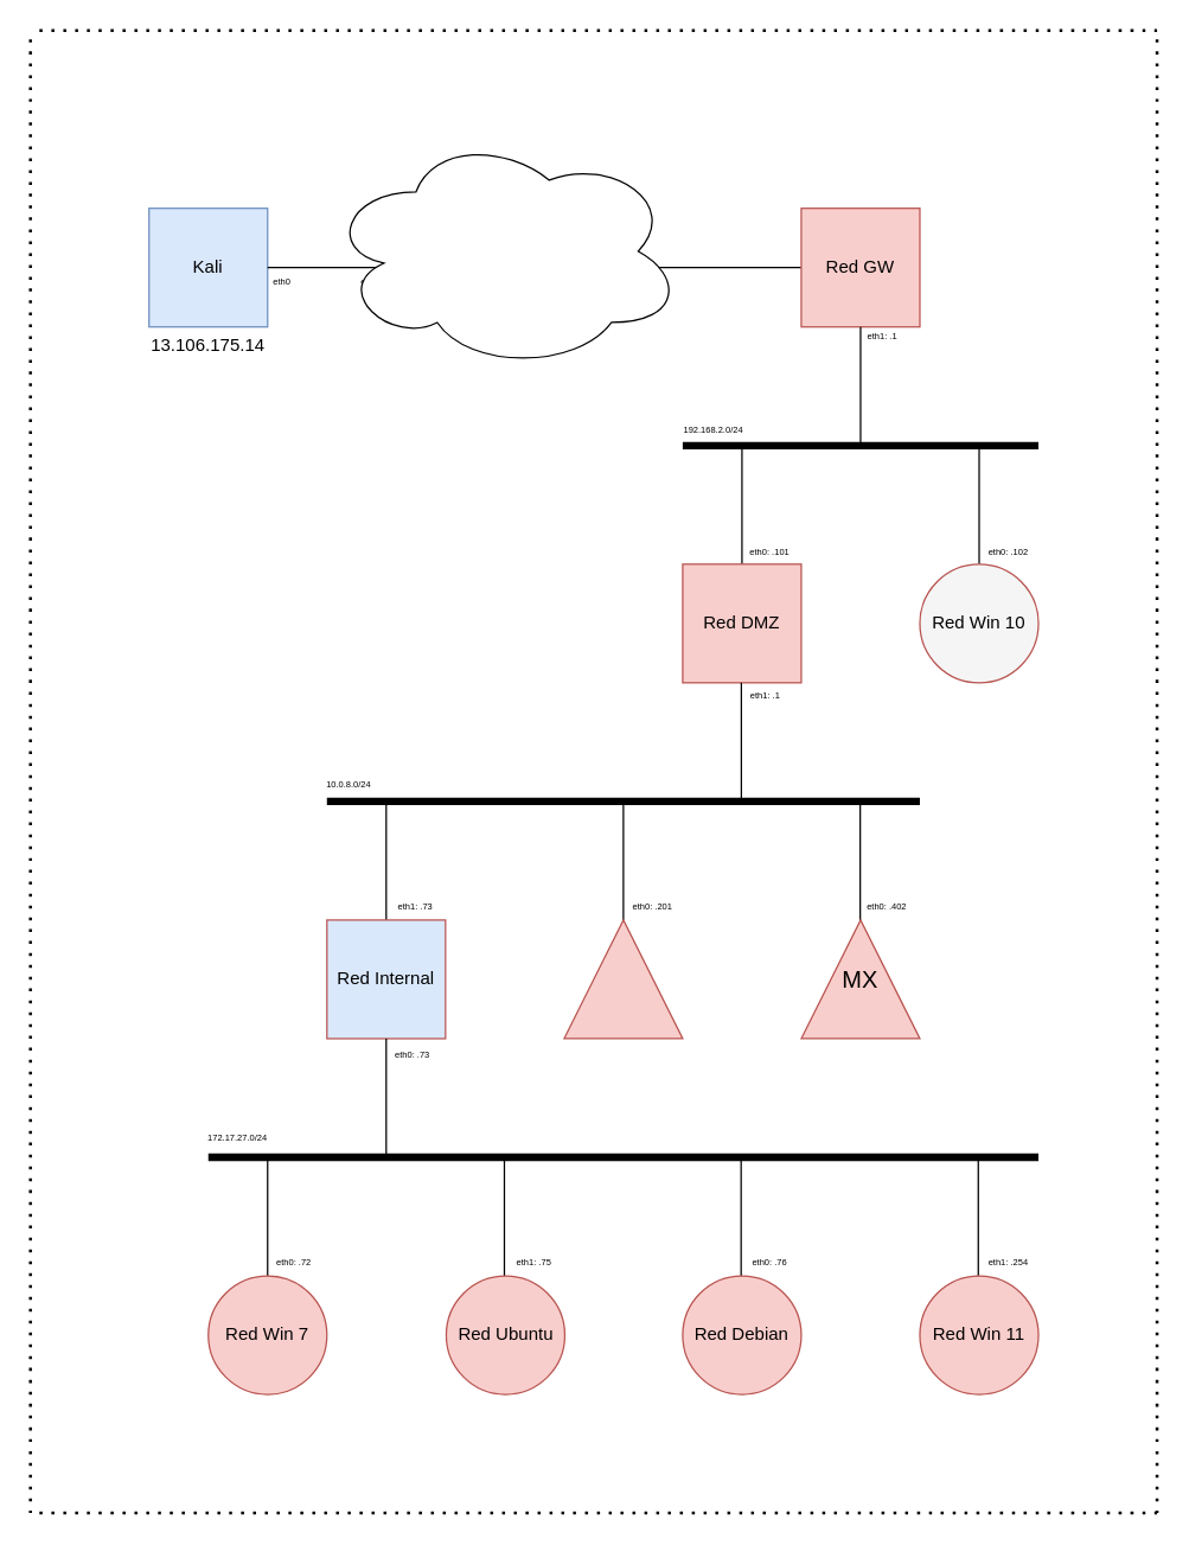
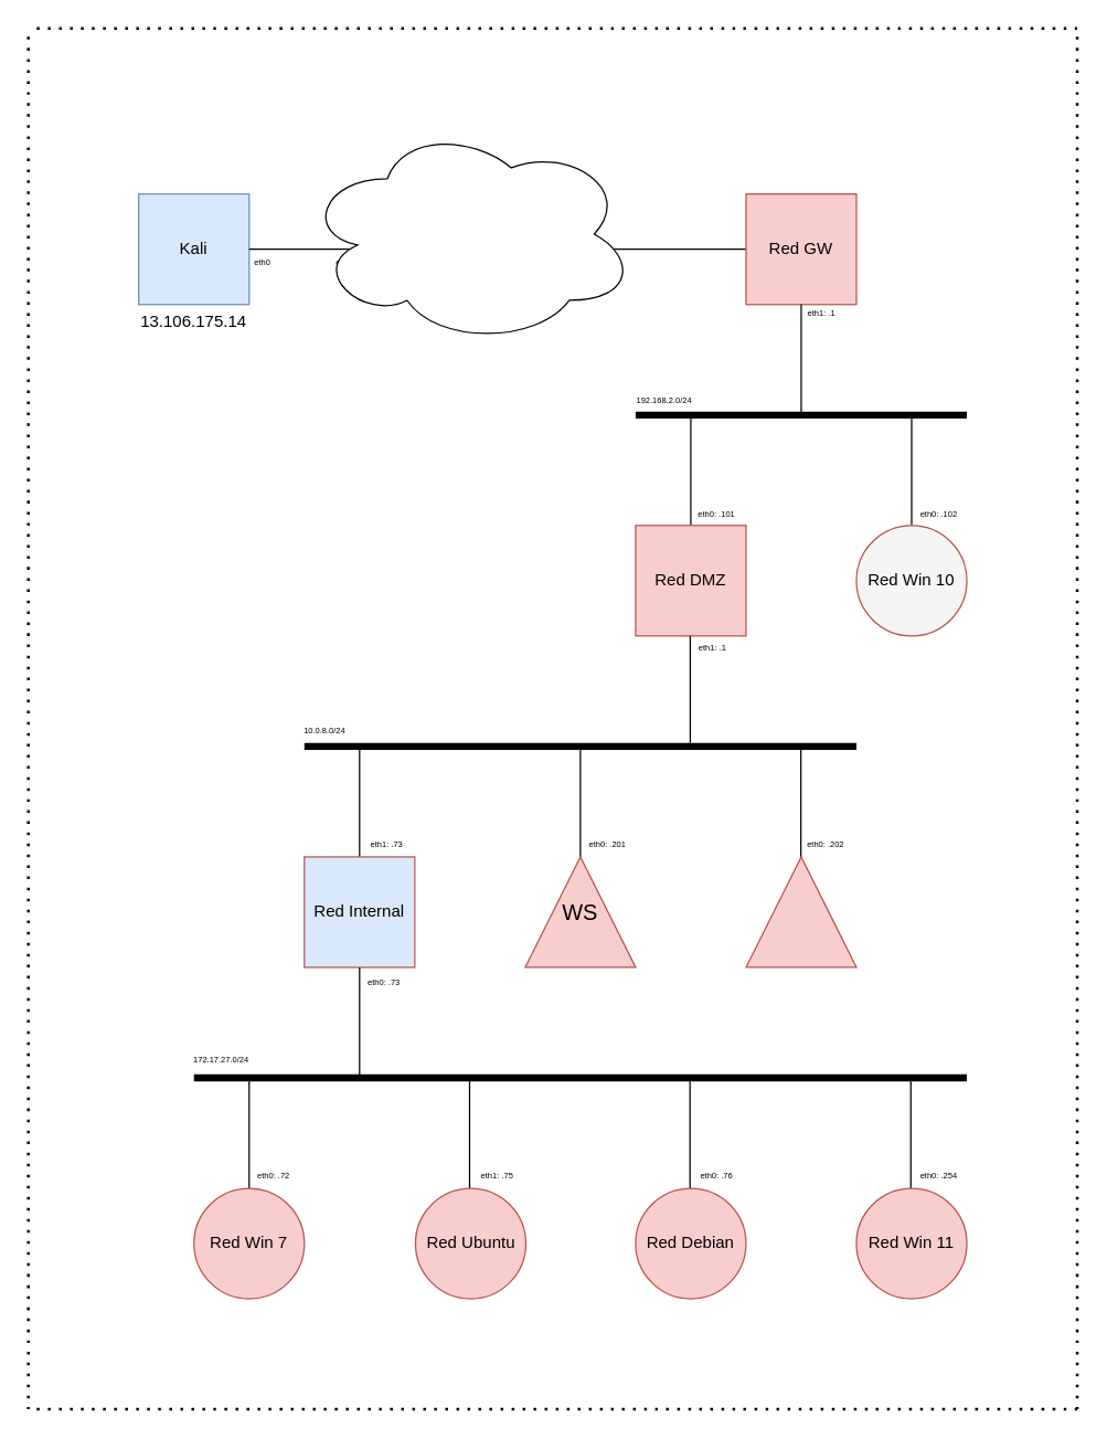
  <mxCell id="0" />
  <mxCell id="1" parent="0" />
  <mxCell id="2" value="&lt;font style=&quot;font-size: 12px;&quot;&gt;Kali&lt;/font&gt;" style="whiteSpace=wrap;html=1;aspect=fixed;fillColor=#dae8fc;strokeColor=#6c8ebf;" vertex="1" parent="1"><mxGeometry x="100" y="140" width="80" height="80" as="geometry" /></mxCell>
  <mxCell id="3" value="" style="endArrow=none;html=1;rounded=0;fontSize=12;startSize=8;endSize=8;curved=1;entryX=0;entryY=0.5;entryDx=0;entryDy=0;" edge="1" parent="1" target="9"><mxGeometry width="50" height="50" relative="1" as="geometry"><mxPoint x="180" y="180" as="sourcePoint" /><mxPoint x="300" y="180" as="targetPoint" /></mxGeometry></mxCell>
  <mxCell id="4" value="&lt;font style=&quot;font-size: 12px;&quot;&gt;13.106.175.14&lt;/font&gt;" style="text;html=1;align=center;verticalAlign=middle;whiteSpace=wrap;rounded=0;fontSize=16;" vertex="1" parent="1"><mxGeometry x="110" y="216" width="60" height="30" as="geometry" /></mxCell>
  <mxCell id="5" value="&lt;p style=&quot;line-height: 120%;&quot;&gt;&lt;font style=&quot;font-size: 6px;&quot;&gt;eth0&lt;/font&gt;&lt;/p&gt;" style="text;html=1;align=center;verticalAlign=middle;whiteSpace=wrap;rounded=0;fontSize=16;" vertex="1" parent="1"><mxGeometry x="160" y="173" width="60" height="30" as="geometry" /></mxCell>
  <mxCell id="6" value="" style="endArrow=none;html=1;rounded=0;fontSize=12;startSize=8;endSize=8;curved=1;entryX=0;entryY=0.5;entryDx=0;entryDy=0;exitX=1;exitY=0.5;exitDx=0;exitDy=0;" edge="1" parent="1" source="9" target="7"><mxGeometry width="50" height="50" relative="1" as="geometry"><mxPoint x="620" y="179.5" as="sourcePoint" /><mxPoint x="980" y="179.5" as="targetPoint" /></mxGeometry></mxCell>
  <mxCell id="7" value="&lt;font style=&quot;font-size: 12px;&quot;&gt;Red GW&lt;/font&gt;" style="whiteSpace=wrap;html=1;aspect=fixed;fillColor=#f8cecc;strokeColor=#b85450;" vertex="1" parent="1"><mxGeometry x="540" y="140" width="80" height="80" as="geometry" /></mxCell>
  <mxCell id="8" value="" style="group" vertex="1" connectable="0" parent="1"><mxGeometry x="240" y="140" width="201" height="80" as="geometry" /></mxCell>
  <mxCell id="9" value="Gray Router" style="whiteSpace=wrap;html=1;aspect=fixed;fillColor=#f5f5f5;fontColor=#333333;strokeColor=#666666;" vertex="1" parent="8"><mxGeometry x="60" width="80" height="80" as="geometry" /></mxCell>
  <mxCell id="10" value="&lt;p style=&quot;line-height: 120%;&quot;&gt;&lt;font style=&quot;font-size: 6px;&quot;&gt;eth0: 13.106.175.13&lt;/font&gt;&lt;/p&gt;" style="text;html=1;align=center;verticalAlign=middle;whiteSpace=wrap;rounded=0;fontSize=16;" vertex="1" parent="8"><mxGeometry y="33" width="60" height="30" as="geometry" /></mxCell>
  <mxCell id="11" value="&lt;p style=&quot;line-height: 120%;&quot;&gt;&lt;font style=&quot;font-size: 6px;&quot;&gt;13.106.175.12/30&lt;/font&gt;&lt;/p&gt;" style="text;html=1;align=center;verticalAlign=middle;whiteSpace=wrap;rounded=0;fontSize=16;" vertex="1" parent="8"><mxGeometry x="3" y="16" width="60" height="30" as="geometry" /></mxCell>
  <mxCell id="12" value="&lt;p style=&quot;line-height: 120%;&quot;&gt;&lt;font style=&quot;font-size: 6px;&quot;&gt;eth1: 101.96.128.33&lt;/font&gt;&lt;/p&gt;" style="text;html=1;align=center;verticalAlign=middle;whiteSpace=wrap;rounded=0;fontSize=16;" vertex="1" parent="8"><mxGeometry x="141" y="32" width="60" height="30" as="geometry" /></mxCell>
  <mxCell id="13" value="&lt;p style=&quot;line-height: 120%;&quot;&gt;&lt;font style=&quot;font-size: 6px;&quot;&gt;101.96.128.32/30&lt;/font&gt;&lt;/p&gt;" style="text;html=1;align=center;verticalAlign=middle;whiteSpace=wrap;rounded=0;fontSize=16;" vertex="1" parent="8"><mxGeometry x="137" y="16" width="60" height="30" as="geometry" /></mxCell>
  <mxCell id="14" value="" style="ellipse;shape=cloud;whiteSpace=wrap;html=1;" vertex="1" parent="1"><mxGeometry x="220" y="89" width="240" height="160" as="geometry" /></mxCell>
  <mxCell id="15" value="" style="endArrow=none;html=1;rounded=0;fontSize=12;startSize=8;endSize=8;curved=1;" edge="1" parent="1"><mxGeometry width="50" height="50" relative="1" as="geometry"><mxPoint x="580" y="300" as="sourcePoint" /><mxPoint x="580" y="220" as="targetPoint" /></mxGeometry></mxCell>
  <mxCell id="16" value="" style="endArrow=none;html=1;rounded=0;fontSize=12;startSize=8;endSize=8;curved=1;strokeWidth=5;" edge="1" parent="1"><mxGeometry width="50" height="50" relative="1" as="geometry"><mxPoint x="700" y="300" as="sourcePoint" /><mxPoint x="460" y="300" as="targetPoint" /></mxGeometry></mxCell>
  <mxCell id="17" value="&lt;p style=&quot;line-height: 120%;&quot;&gt;&lt;font style=&quot;font-size: 6px;&quot;&gt;192.168.2.0/24&lt;/font&gt;&lt;/p&gt;" style="text;html=1;align=center;verticalAlign=middle;whiteSpace=wrap;rounded=0;fontSize=16;" vertex="1" parent="1"><mxGeometry x="451" y="273" width="60" height="30" as="geometry" /></mxCell>
  <mxCell id="18" value="" style="endArrow=none;html=1;rounded=0;fontSize=12;startSize=8;endSize=8;curved=1;" edge="1" parent="1"><mxGeometry width="50" height="50" relative="1" as="geometry"><mxPoint x="500" y="380" as="sourcePoint" /><mxPoint x="500" y="300" as="targetPoint" /></mxGeometry></mxCell>
  <mxCell id="19" value="" style="endArrow=none;html=1;rounded=0;fontSize=12;startSize=8;endSize=8;curved=1;" edge="1" parent="1"><mxGeometry width="50" height="50" relative="1" as="geometry"><mxPoint x="660" y="380" as="sourcePoint" /><mxPoint x="660" y="300" as="targetPoint" /></mxGeometry></mxCell>
  <mxCell id="20" value="Red Win 10" style="ellipse;whiteSpace=wrap;html=1;aspect=fixed;fillColor=#f5f5f5;strokeColor=#b85450;" vertex="1" parent="1"><mxGeometry x="620" y="380" width="80" height="80" as="geometry" /></mxCell>
  <mxCell id="21" value="&lt;font style=&quot;font-size: 12px;&quot;&gt;Red DMZ&lt;/font&gt;" style="whiteSpace=wrap;html=1;aspect=fixed;fillColor=#f8cecc;strokeColor=#b85450;" vertex="1" parent="1"><mxGeometry x="460" y="380" width="80" height="80" as="geometry" /></mxCell>
  <mxCell id="22" value="" style="endArrow=none;html=1;rounded=0;fontSize=12;startSize=8;endSize=8;curved=1;" edge="1" parent="1"><mxGeometry width="50" height="50" relative="1" as="geometry"><mxPoint x="499.58" y="540" as="sourcePoint" /><mxPoint x="499.58" y="460" as="targetPoint" /></mxGeometry></mxCell>
  <mxCell id="23" value="" style="endArrow=none;html=1;rounded=0;fontSize=12;startSize=8;endSize=8;curved=1;strokeWidth=5;" edge="1" parent="1"><mxGeometry width="50" height="50" relative="1" as="geometry"><mxPoint x="620" y="540" as="sourcePoint" /><mxPoint x="220" y="540" as="targetPoint" /></mxGeometry></mxCell>
  <mxCell id="24" value="&lt;p style=&quot;line-height: 120%;&quot;&gt;&lt;font style=&quot;font-size: 6px;&quot;&gt;10.0.8.0/24&lt;/font&gt;&lt;/p&gt;" style="text;html=1;align=center;verticalAlign=middle;whiteSpace=wrap;rounded=0;fontSize=16;" vertex="1" parent="1"><mxGeometry x="205" y="512" width="60" height="30" as="geometry" /></mxCell>
  <mxCell id="25" value="" style="endArrow=none;html=1;rounded=0;fontSize=12;startSize=8;endSize=8;curved=1;" edge="1" parent="1"><mxGeometry width="50" height="50" relative="1" as="geometry"><mxPoint x="579.76" y="620" as="sourcePoint" /><mxPoint x="579.76" y="540" as="targetPoint" /></mxGeometry></mxCell>
  <mxCell id="26" value="" style="endArrow=none;html=1;rounded=0;fontSize=12;startSize=8;endSize=8;curved=1;" edge="1" parent="1"><mxGeometry width="50" height="50" relative="1" as="geometry"><mxPoint x="420" y="620" as="sourcePoint" /><mxPoint x="420" y="540" as="targetPoint" /></mxGeometry></mxCell>
  <mxCell id="27" value="" style="endArrow=none;html=1;rounded=0;fontSize=12;startSize=8;endSize=8;curved=1;" edge="1" parent="1"><mxGeometry width="50" height="50" relative="1" as="geometry"><mxPoint x="260" y="620" as="sourcePoint" /><mxPoint x="260" y="540" as="targetPoint" /></mxGeometry></mxCell>
  <mxCell id="28" value="&lt;font style=&quot;font-size: 12px;&quot;&gt;Red Internal&lt;/font&gt;" style="whiteSpace=wrap;html=1;aspect=fixed;fillColor=#dae8fc;strokeColor=#b85450;" vertex="1" parent="1"><mxGeometry x="220" y="620" width="80" height="80" as="geometry" /></mxCell>
  <mxCell id="29" value="" style="group" vertex="1" connectable="0" parent="1"><mxGeometry x="380" y="620" width="80" height="80" as="geometry" /></mxCell>
  <mxCell id="30" value="" style="triangle;whiteSpace=wrap;html=1;rotation=-90;fillColor=#f8cecc;strokeColor=#b85450;" vertex="1" parent="29"><mxGeometry width="80" height="80" as="geometry" /></mxCell>
+ <mxCell id="31" value="WS" style="text;html=1;align=center;verticalAlign=middle;whiteSpace=wrap;rounded=0;fontSize=16;" vertex="1" parent="29"><mxGeometry x="10" y="25" width="60" height="30" as="geometry" /></mxCell>
  <mxCell id="32" value="" style="group" vertex="1" connectable="0" parent="1"><mxGeometry x="540" y="620" width="80" height="80" as="geometry" /></mxCell>
  <mxCell id="33" value="" style="triangle;whiteSpace=wrap;html=1;rotation=-90;fillColor=#f8cecc;strokeColor=#b85450;" vertex="1" parent="32"><mxGeometry width="80" height="80" as="geometry" /></mxCell>
- <mxCell id="34" value="MX" style="text;html=1;align=center;verticalAlign=middle;whiteSpace=wrap;rounded=0;fontSize=16;" vertex="1" parent="32"><mxGeometry x="10" y="25" width="60" height="30" as="geometry" /></mxCell>
  <mxCell id="35" value="&lt;p style=&quot;line-height: 120%;&quot;&gt;&lt;span style=&quot;font-size: 6px;&quot;&gt;eth1: .1&lt;/span&gt;&lt;br&gt;&lt;/p&gt;" style="text;html=1;align=center;verticalAlign=middle;whiteSpace=wrap;rounded=0;fontSize=16;" vertex="1" parent="1"><mxGeometry x="565" y="210" width="60" height="30" as="geometry" /></mxCell>
  <mxCell id="36" value="&lt;p style=&quot;line-height: 120%;&quot;&gt;&lt;span style=&quot;font-size: 6px;&quot;&gt;eth0: .101&lt;/span&gt;&lt;br&gt;&lt;/p&gt;" style="text;html=1;align=center;verticalAlign=middle;whiteSpace=wrap;rounded=0;fontSize=16;" vertex="1" parent="1"><mxGeometry x="489" y="355" width="60" height="30" as="geometry" /></mxCell>
  <mxCell id="37" value="&lt;p style=&quot;line-height: 120%;&quot;&gt;&lt;span style=&quot;font-size: 6px;&quot;&gt;eth0: .102&lt;/span&gt;&lt;br&gt;&lt;/p&gt;" style="text;html=1;align=center;verticalAlign=middle;whiteSpace=wrap;rounded=0;fontSize=16;" vertex="1" parent="1"><mxGeometry x="650" y="355" width="60" height="30" as="geometry" /></mxCell>
  <mxCell id="38" value="&lt;p style=&quot;line-height: 120%;&quot;&gt;&lt;span style=&quot;font-size: 6px;&quot;&gt;eth1: .1&lt;/span&gt;&lt;br&gt;&lt;/p&gt;" style="text;html=1;align=center;verticalAlign=middle;whiteSpace=wrap;rounded=0;fontSize=16;" vertex="1" parent="1"><mxGeometry x="486" y="452" width="60" height="30" as="geometry" /></mxCell>
  <mxCell id="39" value="&lt;p style=&quot;line-height: 120%;&quot;&gt;&lt;span style=&quot;font-size: 6px;&quot;&gt;eth1: .73&lt;/span&gt;&lt;br&gt;&lt;/p&gt;" style="text;html=1;align=center;verticalAlign=middle;whiteSpace=wrap;rounded=0;fontSize=16;" vertex="1" parent="1"><mxGeometry x="250" y="594" width="60" height="30" as="geometry" /></mxCell>
  <mxCell id="40" value="&lt;p style=&quot;line-height: 120%;&quot;&gt;&lt;span style=&quot;font-size: 6px;&quot;&gt;eth0: .201&lt;/span&gt;&lt;br&gt;&lt;/p&gt;" style="text;html=1;align=center;verticalAlign=middle;whiteSpace=wrap;rounded=0;fontSize=16;" vertex="1" parent="1"><mxGeometry x="410" y="594" width="60" height="30" as="geometry" /></mxCell>
- <mxCell id="41" value="&lt;p style=&quot;line-height: 120%;&quot;&gt;&lt;span style=&quot;font-size: 6px;&quot;&gt;eth0: .402&lt;/span&gt;&lt;br&gt;&lt;/p&gt;" style="text;html=1;align=center;verticalAlign=middle;whiteSpace=wrap;rounded=0;fontSize=16;" vertex="1" parent="1"><mxGeometry x="568" y="594" width="60" height="30" as="geometry" /></mxCell>
+ <mxCell id="41" value="&lt;p style=&quot;line-height: 120%;&quot;&gt;&lt;span style=&quot;font-size: 6px;&quot;&gt;eth0: .202&lt;/span&gt;&lt;br&gt;&lt;/p&gt;" style="text;html=1;align=center;verticalAlign=middle;whiteSpace=wrap;rounded=0;fontSize=16;" vertex="1" parent="1"><mxGeometry x="568" y="594" width="60" height="30" as="geometry" /></mxCell>
  <mxCell id="42" value="&lt;p style=&quot;line-height: 120%;&quot;&gt;&lt;span style=&quot;font-size: 6px;&quot;&gt;eth0: .73&lt;/span&gt;&lt;br&gt;&lt;/p&gt;" style="text;html=1;align=center;verticalAlign=middle;whiteSpace=wrap;rounded=0;fontSize=16;" vertex="1" parent="1"><mxGeometry x="248" y="694" width="60" height="30" as="geometry" /></mxCell>
  <mxCell id="43" value="" style="endArrow=none;html=1;rounded=0;fontSize=12;startSize=8;endSize=8;curved=1;entryX=0.5;entryY=1;entryDx=0;entryDy=0;" edge="1" parent="1" target="28"><mxGeometry width="50" height="50" relative="1" as="geometry"><mxPoint x="260" y="780" as="sourcePoint" /><mxPoint x="249.43" y="730" as="targetPoint" /></mxGeometry></mxCell>
  <mxCell id="44" value="" style="endArrow=none;html=1;rounded=0;fontSize=12;startSize=8;endSize=8;curved=1;strokeWidth=5;" edge="1" parent="1"><mxGeometry width="50" height="50" relative="1" as="geometry"><mxPoint x="700" y="780" as="sourcePoint" /><mxPoint x="140" y="780" as="targetPoint" /></mxGeometry></mxCell>
  <mxCell id="45" value="&lt;p style=&quot;line-height: 120%;&quot;&gt;&lt;font style=&quot;font-size: 6px;&quot;&gt;172.17.27.0/24&lt;/font&gt;&lt;/p&gt;" style="text;html=1;align=center;verticalAlign=middle;whiteSpace=wrap;rounded=0;fontSize=16;" vertex="1" parent="1"><mxGeometry x="130" y="750" width="60" height="30" as="geometry" /></mxCell>
  <mxCell id="46" value="" style="endArrow=none;html=1;rounded=0;fontSize=12;startSize=8;endSize=8;curved=1;entryX=0.5;entryY=1;entryDx=0;entryDy=0;" edge="1" parent="1"><mxGeometry width="50" height="50" relative="1" as="geometry"><mxPoint x="180" y="860" as="sourcePoint" /><mxPoint x="180" y="780" as="targetPoint" /></mxGeometry></mxCell>
  <mxCell id="47" value="" style="endArrow=none;html=1;rounded=0;fontSize=12;startSize=8;endSize=8;curved=1;entryX=0.5;entryY=1;entryDx=0;entryDy=0;" edge="1" parent="1"><mxGeometry width="50" height="50" relative="1" as="geometry"><mxPoint x="339.71" y="860" as="sourcePoint" /><mxPoint x="339.71" y="780" as="targetPoint" /></mxGeometry></mxCell>
  <mxCell id="48" value="" style="endArrow=none;html=1;rounded=0;fontSize=12;startSize=8;endSize=8;curved=1;entryX=0.5;entryY=1;entryDx=0;entryDy=0;" edge="1" parent="1"><mxGeometry width="50" height="50" relative="1" as="geometry"><mxPoint x="499.41" y="860" as="sourcePoint" /><mxPoint x="499.41" y="780" as="targetPoint" /></mxGeometry></mxCell>
  <mxCell id="49" value="" style="endArrow=none;html=1;rounded=0;fontSize=12;startSize=8;endSize=8;curved=1;entryX=0.5;entryY=1;entryDx=0;entryDy=0;" edge="1" parent="1"><mxGeometry width="50" height="50" relative="1" as="geometry"><mxPoint x="659.41" y="860" as="sourcePoint" /><mxPoint x="659.41" y="780" as="targetPoint" /></mxGeometry></mxCell>
  <mxCell id="50" value="Red Win 7" style="ellipse;whiteSpace=wrap;html=1;aspect=fixed;fillColor=#f8cecc;strokeColor=#b85450;" vertex="1" parent="1"><mxGeometry x="140" y="860" width="80" height="80" as="geometry" /></mxCell>
  <mxCell id="51" value="Red Ubuntu" style="ellipse;whiteSpace=wrap;html=1;aspect=fixed;fillColor=#f8cecc;strokeColor=#b85450;" vertex="1" parent="1"><mxGeometry x="300.5" y="860" width="80" height="80" as="geometry" /></mxCell>
  <mxCell id="52" value="Red Debian" style="ellipse;whiteSpace=wrap;html=1;aspect=fixed;fillColor=#f8cecc;strokeColor=#b85450;" vertex="1" parent="1"><mxGeometry x="460" y="860" width="80" height="80" as="geometry" /></mxCell>
  <mxCell id="53" value="Red Win 11" style="ellipse;whiteSpace=wrap;html=1;aspect=fixed;fillColor=#f8cecc;strokeColor=#b85450;" vertex="1" parent="1"><mxGeometry x="620" y="860" width="80" height="80" as="geometry" /></mxCell>
  <mxCell id="54" value="&lt;p style=&quot;line-height: 120%;&quot;&gt;&lt;span style=&quot;font-size: 6px;&quot;&gt;eth0: .72&lt;/span&gt;&lt;br&gt;&lt;/p&gt;" style="text;html=1;align=center;verticalAlign=middle;whiteSpace=wrap;rounded=0;fontSize=16;" vertex="1" parent="1"><mxGeometry x="168" y="834" width="60" height="30" as="geometry" /></mxCell>
  <mxCell id="55" value="&lt;p style=&quot;line-height: 120%;&quot;&gt;&lt;span style=&quot;font-size: 6px;&quot;&gt;eth1: .75&lt;/span&gt;&lt;br&gt;&lt;/p&gt;" style="text;html=1;align=center;verticalAlign=middle;whiteSpace=wrap;rounded=0;fontSize=16;" vertex="1" parent="1"><mxGeometry x="330" y="834" width="60" height="30" as="geometry" /></mxCell>
  <mxCell id="56" value="&lt;p style=&quot;line-height: 120%;&quot;&gt;&lt;span style=&quot;font-size: 6px;&quot;&gt;eth0: .76&lt;/span&gt;&lt;br&gt;&lt;/p&gt;" style="text;html=1;align=center;verticalAlign=middle;whiteSpace=wrap;rounded=0;fontSize=16;" vertex="1" parent="1"><mxGeometry x="489" y="834" width="60" height="30" as="geometry" /></mxCell>
- <mxCell id="57" value="&lt;p style=&quot;line-height: 120%;&quot;&gt;&lt;span style=&quot;font-size: 6px;&quot;&gt;eth1: .254&lt;/span&gt;&lt;br&gt;&lt;/p&gt;" style="text;html=1;align=center;verticalAlign=middle;whiteSpace=wrap;rounded=0;fontSize=16;" vertex="1" parent="1"><mxGeometry x="650" y="834" width="60" height="30" as="geometry" /></mxCell>
+ <mxCell id="57" value="&lt;p style=&quot;line-height: 120%;&quot;&gt;&lt;span style=&quot;font-size: 6px;&quot;&gt;eth0: .254&lt;/span&gt;&lt;br&gt;&lt;/p&gt;" style="text;html=1;align=center;verticalAlign=middle;whiteSpace=wrap;rounded=0;fontSize=16;" vertex="1" parent="1"><mxGeometry x="650" y="834" width="60" height="30" as="geometry" /></mxCell>
  <mxCell id="58" value="" style="endArrow=none;dashed=1;html=1;dashPattern=1 3;strokeWidth=2;rounded=0;fontSize=12;startSize=8;endSize=8;curved=1;" edge="1" parent="1"><mxGeometry width="50" height="50" relative="1" as="geometry"><mxPoint y="1020" as="sourcePoint" x="20" /><mxPoint y="20" as="targetPoint" x="20" /></mxGeometry></mxCell>
  <mxCell id="59" value="" style="endArrow=none;dashed=1;html=1;dashPattern=1 3;strokeWidth=2;rounded=0;fontSize=12;startSize=8;endSize=8;curved=1;" edge="1" parent="1"><mxGeometry width="50" height="50" relative="1" as="geometry"><mxPoint x="780" y="1020" as="sourcePoint" /><mxPoint x="780" y="20" as="targetPoint" /></mxGeometry></mxCell>
  <mxCell id="60" value="" style="endArrow=none;dashed=1;html=1;dashPattern=1 3;strokeWidth=2;rounded=0;fontSize=12;startSize=8;endSize=8;curved=1;" edge="1" parent="1"><mxGeometry width="50" height="50" relative="1" as="geometry"><mxPoint x="780" y="1020" as="sourcePoint" /><mxPoint y="1020" as="targetPoint" x="20" /></mxGeometry></mxCell>
  <mxCell id="61" value="" style="endArrow=none;dashed=1;html=1;dashPattern=1 3;strokeWidth=2;rounded=0;fontSize=12;startSize=8;endSize=8;curved=1;" edge="1" parent="1"><mxGeometry width="50" height="50" relative="1" as="geometry"><mxPoint x="780" y="20" as="sourcePoint" /><mxPoint y="20" as="targetPoint" x="20" /></mxGeometry></mxCell>
